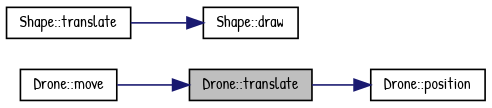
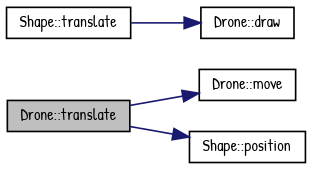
  digraph {
    fontname="Patrick Hand"
    rankdir=LR
    node [color=black fillcolor=white fontname="Patrick Hand" fontsize=10 shape=record style=filled]
    edge [color=midnightblue fontname="Patrick Hand" fontsize=10 labelfontname=Helvetica labelfontsize=10 style=solid]
    n1 [fillcolor=grey75 fontcolor=black height=0.2 label="Drone::translate" width=0.4]
    n2 [height=0.2 label="Drone::move" width=0.4]
-   n3 [height=0.2 label="Drone::position" width=0.4]
+   n3 [height=0.2 label="Shape::position" width=0.4]
    n4 [height=0.2 label="Shape::translate" width=0.4]
-   n5 [height=0.2 label="Shape::draw" width=0.4]
-   n2 -> n1
+   n5 [height=0.2 label="Drone::draw" width=0.4]
+   n1 -> n2
    n1 -> n3
    n4 -> n5
  }
